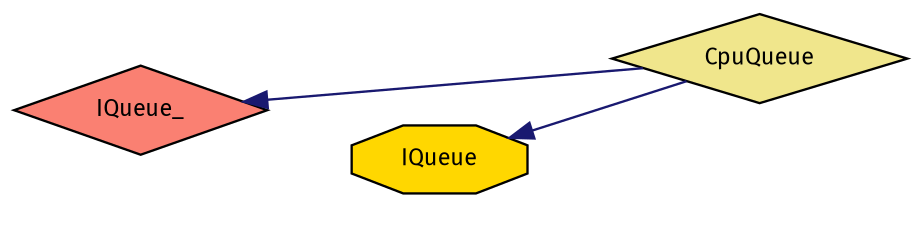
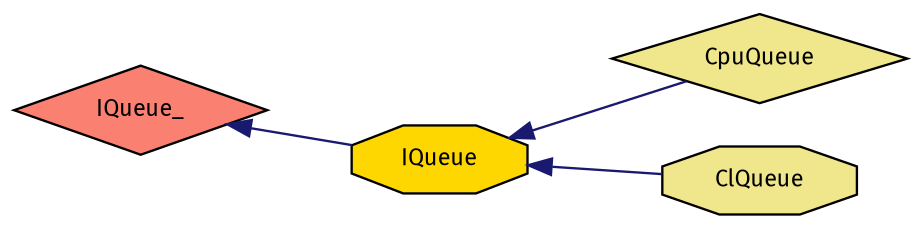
  digraph {
    fontname="Fira Sans"
    rankdir=LR
    node [color=black fillcolor=khaki fontname="Fira Sans" fontsize=10 shape=diamond style=filled]
    edge [color=midnightblue dir=back fontname="Fira Sans" fontsize=10 labelfontname=Helvetica labelfontsize=10 style=solid]
    n1 [fillcolor=salmon height=0.2 label=IQueue_ width=0.4]
    n2 [fillcolor=gold height=0.2 label=IQueue shape=octagon width=0.4]
    n3 [height=0.2 label=CpuQueue width=0.4]
-   n1 -> n3
+   n4 [height=0.2 label=ClQueue shape=octagon width=0.4]
+   n1 -> n2
    n2 -> n3
+   n2 -> n4
  }
